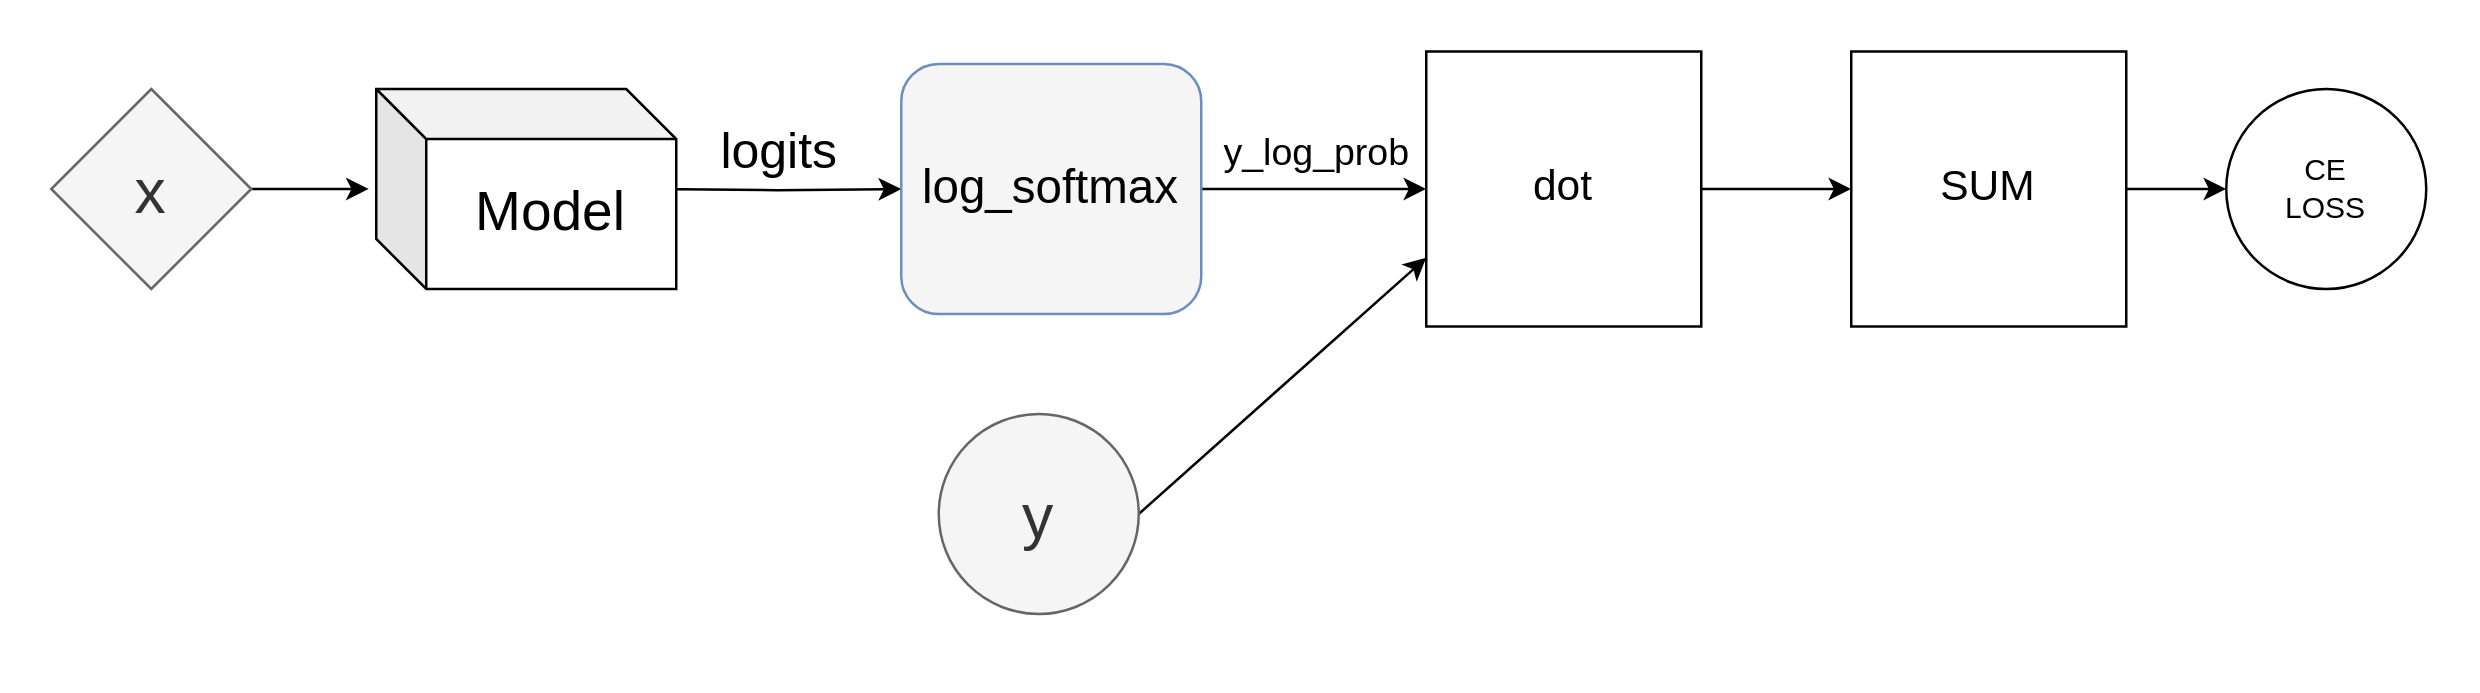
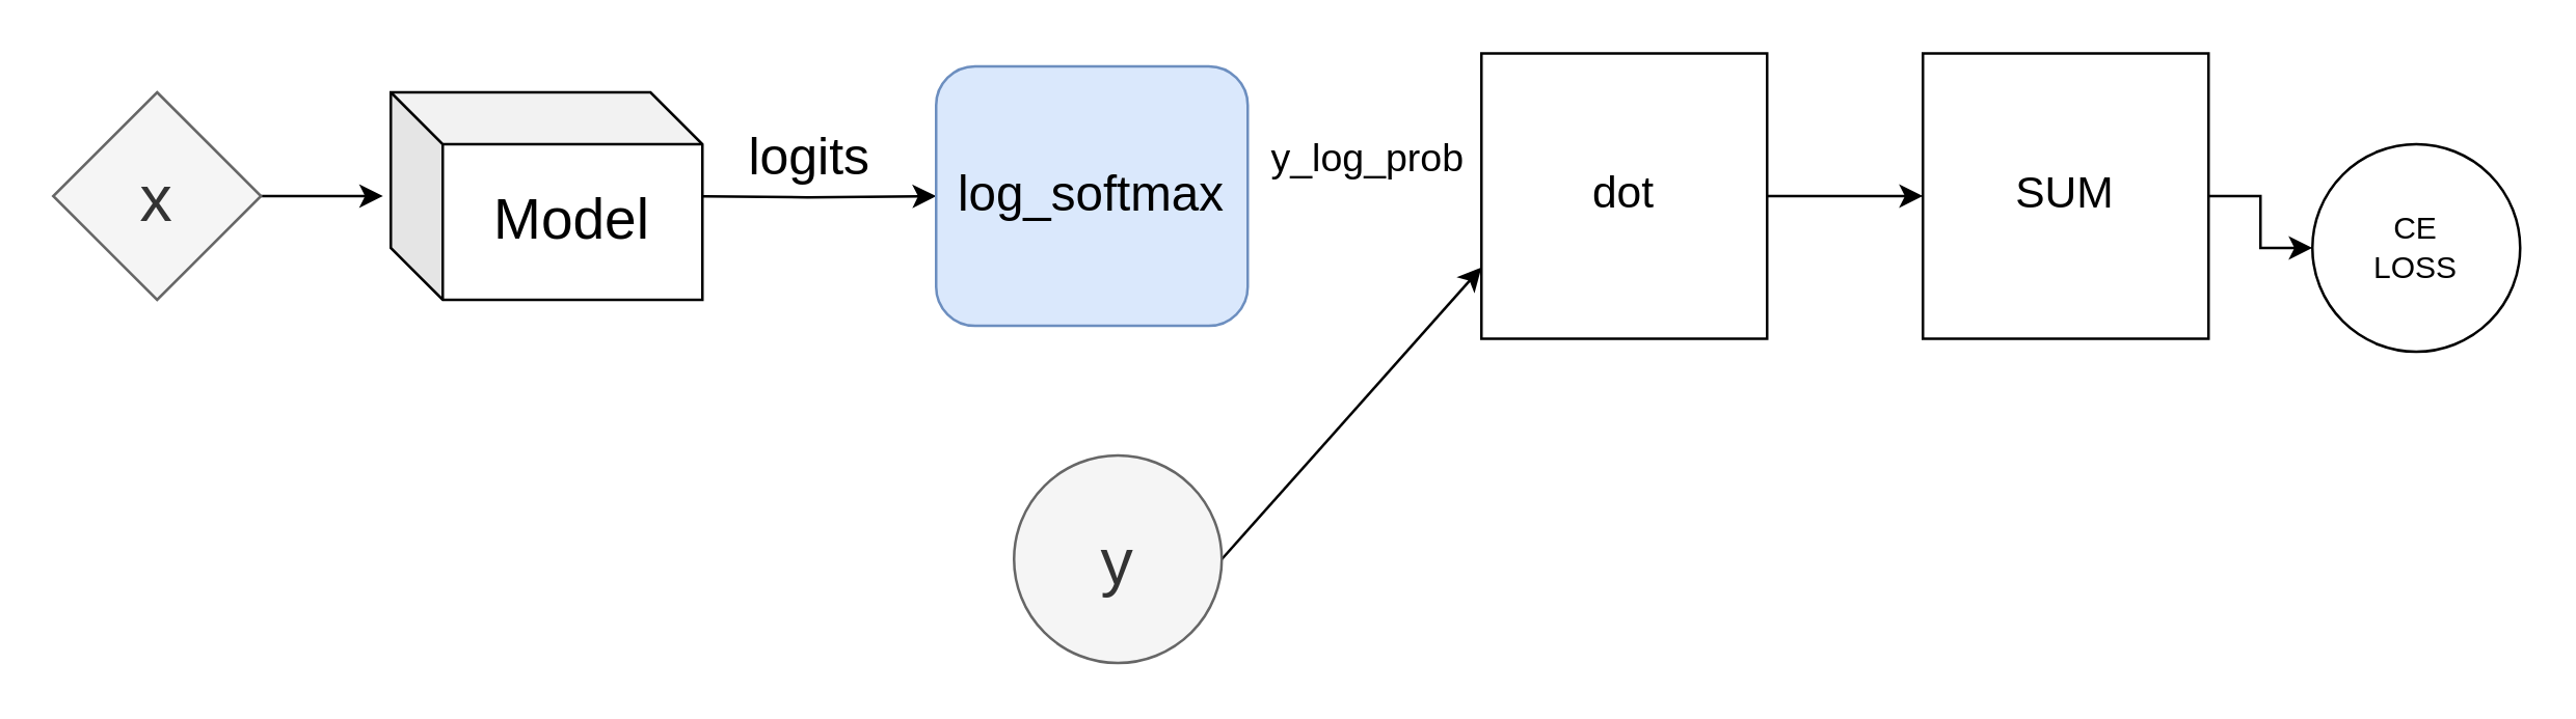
  <mxCell id="0" />
  <mxCell id="1" parent="0" />
  <mxCell id="2" style="edgeStyle=orthogonalEdgeStyle;rounded=0;orthogonalLoop=1;jettySize=auto;html=1;exitX=1;exitY=0.5;exitDx=0;exitDy=0;entryX=-0.025;entryY=0.5;entryDx=0;entryDy=0;entryPerimeter=0;" edge="1" parent="1" source="3" target="10"><mxGeometry relative="1" as="geometry" /></mxCell>
  <mxCell id="3" value="&lt;font style=&quot;font-size: 25px;&quot;&gt;x&lt;/font&gt;" style="rhombus;whiteSpace=wrap;html=1;fillColor=#f5f5f5;fontColor=#333333;strokeColor=#666666;" vertex="1" parent="1"><mxGeometry x="20" y="35" width="80" height="80" as="geometry" /></mxCell>
  <mxCell id="4" style="edgeStyle=orthogonalEdgeStyle;rounded=0;orthogonalLoop=1;jettySize=auto;html=1;exitX=1;exitY=0.5;exitDx=0;exitDy=0;entryX=0;entryY=0.5;entryDx=0;entryDy=0;" edge="1" parent="1" target="6"><mxGeometry relative="1" as="geometry"><mxPoint x="260" y="75" as="sourcePoint" /></mxGeometry></mxCell>
- <mxCell id="5" style="edgeStyle=orthogonalEdgeStyle;rounded=0;orthogonalLoop=1;jettySize=auto;html=1;exitX=1;exitY=0.5;exitDx=0;exitDy=0;entryX=0;entryY=0.5;entryDx=0;entryDy=0;" edge="1" parent="1" source="6" target="13"><mxGeometry relative="1" as="geometry" /></mxCell>
- <mxCell id="6" value="&lt;font style=&quot;font-size: 19px;&quot;&gt;log_softmax&lt;/font&gt;" style="rounded=1;whiteSpace=wrap;html=1;fillColor=#f5f5f5;strokeColor=#6c8ebf;" vertex="1" parent="1"><mxGeometry x="360" y="25" width="120" height="100" as="geometry" /></mxCell>
+ <mxCell id="6" value="&lt;font style=&quot;font-size: 19px;&quot;&gt;log_softmax&lt;/font&gt;" style="rounded=1;whiteSpace=wrap;html=1;fillColor=#dae8fc;strokeColor=#6c8ebf;" vertex="1" parent="1"><mxGeometry x="360" y="25" width="120" height="100" as="geometry" /></mxCell>
  <mxCell id="7" value="&lt;font style=&quot;font-size: 20px;&quot;&gt;logits&lt;/font&gt;" style="edgeLabel;html=1;align=center;verticalAlign=middle;resizable=0;points=[];" vertex="1" connectable="0" parent="1"><mxGeometry x="142" y="73" as="geometry"><mxPoint x="168" y="-15" as="offset" /></mxGeometry></mxCell>
  <mxCell id="8" style="rounded=0;orthogonalLoop=1;jettySize=auto;html=1;exitX=1;exitY=0.5;exitDx=0;exitDy=0;entryX=0;entryY=0.75;entryDx=0;entryDy=0;" edge="1" parent="1" source="9" target="13"><mxGeometry relative="1" as="geometry" /></mxCell>
- <mxCell id="9" value="&lt;font style=&quot;font-size: 25px;&quot;&gt;y&lt;/font&gt;" style="ellipse;whiteSpace=wrap;html=1;fillColor=#f5f5f5;fontColor=#333333;strokeColor=#666666;" vertex="1" parent="1"><mxGeometry x="375" y="165" width="80" height="80" as="geometry" /></mxCell>
+ <mxCell id="9" value="&lt;font style=&quot;font-size: 25px;&quot;&gt;y&lt;/font&gt;" style="ellipse;whiteSpace=wrap;html=1;fillColor=#f5f5f5;fontColor=#333333;strokeColor=#666666;" vertex="1" parent="1"><mxGeometry x="390" y="175" width="80" height="80" as="geometry" /></mxCell>
  <mxCell id="10" value="&lt;font style=&quot;font-size: 22px;&quot;&gt;Model&lt;/font&gt;" style="shape=cube;whiteSpace=wrap;html=1;boundedLbl=1;backgroundOutline=1;darkOpacity=0.05;darkOpacity2=0.1;" vertex="1" parent="1"><mxGeometry x="150" y="35" width="120" height="80" as="geometry" /></mxCell>
  <mxCell id="11" style="edgeStyle=orthogonalEdgeStyle;rounded=0;orthogonalLoop=1;jettySize=auto;html=1;exitX=0.5;exitY=1;exitDx=0;exitDy=0;" edge="1" parent="1" source="6" target="6"><mxGeometry relative="1" as="geometry" /></mxCell>
  <mxCell id="12" style="edgeStyle=orthogonalEdgeStyle;rounded=0;orthogonalLoop=1;jettySize=auto;html=1;exitX=1;exitY=0.5;exitDx=0;exitDy=0;entryX=0;entryY=0.5;entryDx=0;entryDy=0;" edge="1" parent="1" source="13" target="16"><mxGeometry relative="1" as="geometry" /></mxCell>
  <mxCell id="13" value="&lt;span style=&quot;font-size: 17px;&quot;&gt;dot&lt;/span&gt;" style="whiteSpace=wrap;html=1;aspect=fixed;" vertex="1" parent="1"><mxGeometry x="570" y="20" width="110" height="110" as="geometry" /></mxCell>
  <mxCell id="14" value="&lt;font style=&quot;font-size: 15px;&quot;&gt;y_log_prob&lt;/font&gt;" style="text;html=1;align=center;verticalAlign=middle;resizable=0;points=[];autosize=1;strokeColor=none;fillColor=none;" vertex="1" parent="1"><mxGeometry x="476" y="45" width="100" height="30" as="geometry" /></mxCell>
  <mxCell id="15" style="edgeStyle=orthogonalEdgeStyle;rounded=0;orthogonalLoop=1;jettySize=auto;html=1;exitX=1;exitY=0.5;exitDx=0;exitDy=0;" edge="1" parent="1" source="16" target="17"><mxGeometry relative="1" as="geometry"><mxPoint x="930" y="75" as="targetPoint" /></mxGeometry></mxCell>
  <mxCell id="16" value="&lt;font style=&quot;font-size: 17px;&quot;&gt;SUM&lt;/font&gt;" style="whiteSpace=wrap;html=1;aspect=fixed;" vertex="1" parent="1"><mxGeometry x="740" y="20" width="110" height="110" as="geometry" /></mxCell>
- <mxCell id="17" value="CE&lt;br&gt;LOSS" style="ellipse;whiteSpace=wrap;html=1;aspect=fixed;" vertex="1" parent="1"><mxGeometry x="890" y="35" width="80" height="80" as="geometry" /></mxCell>
+ <mxCell id="17" value="CE&lt;br&gt;LOSS" style="ellipse;whiteSpace=wrap;html=1;aspect=fixed;" vertex="1" parent="1"><mxGeometry x="890" y="55" width="80" height="80" as="geometry" /></mxCell>
